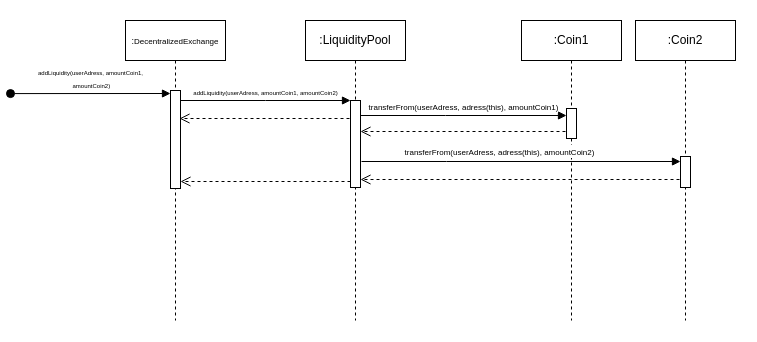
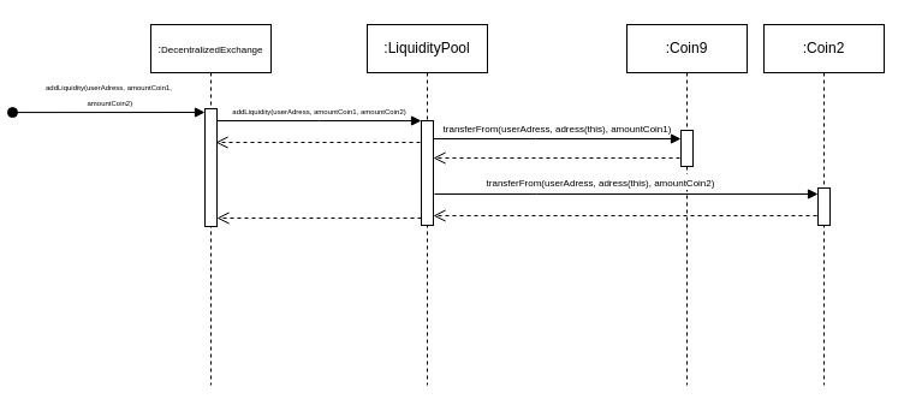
  <mxCell id="0" />
  <mxCell id="1" parent="0" />
  <mxCell id="2" value="&lt;font style=&quot;font-size: 9px;&quot;&gt;:&lt;/font&gt;&lt;font style=&quot;font-size: 8px;&quot;&gt;DecentralizedExchange&lt;/font&gt;" style="shape=umlLifeline;perimeter=lifelinePerimeter;whiteSpace=wrap;html=1;container=0;dropTarget=0;collapsible=0;recursiveResize=0;outlineConnect=0;portConstraint=eastwest;newEdgeStyle={&quot;edgeStyle&quot;:&quot;elbowEdgeStyle&quot;,&quot;elbow&quot;:&quot;vertical&quot;,&quot;curved&quot;:0,&quot;rounded&quot;:0};" parent="1" vertex="1"><mxGeometry x="20" y="20" width="100" height="300" as="geometry" /></mxCell>
  <mxCell id="3" value="" style="html=1;points=[];perimeter=orthogonalPerimeter;outlineConnect=0;targetShapes=umlLifeline;portConstraint=eastwest;newEdgeStyle={&quot;edgeStyle&quot;:&quot;elbowEdgeStyle&quot;,&quot;elbow&quot;:&quot;vertical&quot;,&quot;curved&quot;:0,&quot;rounded&quot;:0};" parent="2" vertex="1"><mxGeometry x="45" y="70" width="10" height="98" as="geometry" /></mxCell>
  <mxCell id="4" value="&lt;div&gt;&lt;font style=&quot;font-size: 6px;&quot;&gt;addLiquidity(userAdress, amountCoin1,&lt;/font&gt;&lt;/div&gt;&lt;div&gt;&lt;font style=&quot;font-size: 6px;&quot;&gt;&amp;nbsp;amountCoin2)&lt;/font&gt;&lt;/div&gt;" style="html=1;verticalAlign=bottom;startArrow=oval;endArrow=block;startSize=8;edgeStyle=elbowEdgeStyle;elbow=vertical;curved=0;rounded=0;" parent="2" edge="1"><mxGeometry relative="1" as="geometry"><mxPoint x="-115" y="73.08" as="sourcePoint" /><mxPoint x="45.0" y="73.08" as="targetPoint" /></mxGeometry></mxCell>
  <mxCell id="5" value=":LiquidityPool" style="shape=umlLifeline;perimeter=lifelinePerimeter;whiteSpace=wrap;html=1;container=0;dropTarget=0;collapsible=0;recursiveResize=0;outlineConnect=0;portConstraint=eastwest;newEdgeStyle={&quot;edgeStyle&quot;:&quot;elbowEdgeStyle&quot;,&quot;elbow&quot;:&quot;vertical&quot;,&quot;curved&quot;:0,&quot;rounded&quot;:0};" parent="1" vertex="1"><mxGeometry x="200" y="20" width="100" height="300" as="geometry" /></mxCell>
  <mxCell id="6" value="" style="html=1;points=[];perimeter=orthogonalPerimeter;outlineConnect=0;targetShapes=umlLifeline;portConstraint=eastwest;newEdgeStyle={&quot;edgeStyle&quot;:&quot;elbowEdgeStyle&quot;,&quot;elbow&quot;:&quot;vertical&quot;,&quot;curved&quot;:0,&quot;rounded&quot;:0};" parent="5" vertex="1"><mxGeometry x="45" y="80" width="10" height="87" as="geometry" /></mxCell>
  <mxCell id="7" value="&lt;div&gt;&lt;font style=&quot;font-size: 6px;&quot;&gt;addLiquidity(userAdress, amountCoin1, amountCoin2)&lt;/font&gt;&lt;/div&gt;" style="html=1;verticalAlign=bottom;endArrow=block;edgeStyle=elbowEdgeStyle;elbow=vertical;curved=0;rounded=0;" parent="1" source="3" target="6" edge="1"><mxGeometry relative="1" as="geometry"><mxPoint x="175" y="110" as="sourcePoint" /><Array as="points"><mxPoint x="160" y="100" /></Array></mxGeometry></mxCell>
  <mxCell id="8" value="" style="html=1;verticalAlign=bottom;endArrow=open;dashed=1;endSize=8;edgeStyle=elbowEdgeStyle;elbow=vertical;curved=0;rounded=0;" parent="1" edge="1"><mxGeometry relative="1" as="geometry"><mxPoint x="74" y="118" as="targetPoint" /><Array as="points"><mxPoint x="169" y="118" /></Array><mxPoint x="244" y="118" as="sourcePoint" /></mxGeometry></mxCell>
- <mxCell id="9" value=":Coin1" style="shape=umlLifeline;perimeter=lifelinePerimeter;whiteSpace=wrap;html=1;container=0;dropTarget=0;collapsible=0;recursiveResize=0;outlineConnect=0;portConstraint=eastwest;newEdgeStyle={&quot;edgeStyle&quot;:&quot;elbowEdgeStyle&quot;,&quot;elbow&quot;:&quot;vertical&quot;,&quot;curved&quot;:0,&quot;rounded&quot;:0};" vertex="1" parent="1"><mxGeometry x="416" y="20" width="100" height="300" as="geometry" /></mxCell>
+ <mxCell id="9" value=":Coin9" style="shape=umlLifeline;perimeter=lifelinePerimeter;whiteSpace=wrap;html=1;container=0;dropTarget=0;collapsible=0;recursiveResize=0;outlineConnect=0;portConstraint=eastwest;newEdgeStyle={&quot;edgeStyle&quot;:&quot;elbowEdgeStyle&quot;,&quot;elbow&quot;:&quot;vertical&quot;,&quot;curved&quot;:0,&quot;rounded&quot;:0};" vertex="1" parent="1"><mxGeometry x="416" y="20" width="100" height="300" as="geometry" /></mxCell>
  <mxCell id="10" value="" style="html=1;points=[];perimeter=orthogonalPerimeter;outlineConnect=0;targetShapes=umlLifeline;portConstraint=eastwest;newEdgeStyle={&quot;edgeStyle&quot;:&quot;elbowEdgeStyle&quot;,&quot;elbow&quot;:&quot;vertical&quot;,&quot;curved&quot;:0,&quot;rounded&quot;:0};" vertex="1" parent="9"><mxGeometry x="45" y="88" width="10" height="30" as="geometry" /></mxCell>
  <mxCell id="11" value=":Coin2" style="shape=umlLifeline;perimeter=lifelinePerimeter;whiteSpace=wrap;html=1;container=0;dropTarget=0;collapsible=0;recursiveResize=0;outlineConnect=0;portConstraint=eastwest;newEdgeStyle={&quot;edgeStyle&quot;:&quot;elbowEdgeStyle&quot;,&quot;elbow&quot;:&quot;vertical&quot;,&quot;curved&quot;:0,&quot;rounded&quot;:0};" vertex="1" parent="1"><mxGeometry x="530" y="20" width="100" height="300" as="geometry" /></mxCell>
  <mxCell id="12" value="" style="html=1;points=[];perimeter=orthogonalPerimeter;outlineConnect=0;targetShapes=umlLifeline;portConstraint=eastwest;newEdgeStyle={&quot;edgeStyle&quot;:&quot;elbowEdgeStyle&quot;,&quot;elbow&quot;:&quot;vertical&quot;,&quot;curved&quot;:0,&quot;rounded&quot;:0};" vertex="1" parent="11"><mxGeometry x="45" y="136" width="10" height="31" as="geometry" /></mxCell>
  <mxCell id="13" value="&lt;div&gt;&lt;font style=&quot;font-size: 8px;&quot;&gt;transferFrom(userAdress, adress(this), amountCoin1)&lt;/font&gt;&lt;/div&gt;" style="html=1;verticalAlign=bottom;endArrow=block;edgeStyle=elbowEdgeStyle;elbow=vertical;curved=0;rounded=0;" edge="1" parent="1" target="10"><mxGeometry relative="1" as="geometry"><mxPoint x="255" y="115" as="sourcePoint" /><Array as="points"><mxPoint x="340" y="115" /></Array><mxPoint x="460" y="114" as="targetPoint" /></mxGeometry></mxCell>
  <mxCell id="14" value="&lt;div&gt;&lt;font style=&quot;font-size: 8px;&quot;&gt;transferFrom(userAdress, adress(this), amountCoin2)&lt;/font&gt;&lt;/div&gt;" style="html=1;verticalAlign=bottom;endArrow=block;edgeStyle=elbowEdgeStyle;elbow=vertical;curved=0;rounded=0;" edge="1" parent="1" target="12"><mxGeometry x="-0.135" y="1" relative="1" as="geometry"><mxPoint x="256" y="161" as="sourcePoint" /><Array as="points"><mxPoint x="341" y="161" /></Array><mxPoint x="462" y="161" as="targetPoint" /><mxPoint as="offset" /></mxGeometry></mxCell>
  <mxCell id="15" value="" style="html=1;verticalAlign=bottom;endArrow=open;dashed=1;endSize=8;edgeStyle=elbowEdgeStyle;elbow=vertical;curved=0;rounded=0;" edge="1" parent="1" target="6"><mxGeometry relative="1" as="geometry"><mxPoint x="290" y="131" as="targetPoint" /><Array as="points"><mxPoint x="385" y="131" /></Array><mxPoint x="460" y="131" as="sourcePoint" /></mxGeometry></mxCell>
  <mxCell id="16" value="" style="html=1;verticalAlign=bottom;endArrow=open;dashed=1;endSize=8;edgeStyle=elbowEdgeStyle;elbow=vertical;curved=0;rounded=0;" edge="1" parent="1" target="6"><mxGeometry relative="1" as="geometry"><mxPoint x="369" y="179" as="targetPoint" /><Array as="points"><mxPoint x="499" y="179" /></Array><mxPoint x="574" y="179" as="sourcePoint" /></mxGeometry></mxCell>
  <mxCell id="17" value="" style="html=1;verticalAlign=bottom;endArrow=open;dashed=1;endSize=8;edgeStyle=elbowEdgeStyle;elbow=vertical;curved=0;rounded=0;" edge="1" parent="1"><mxGeometry relative="1" as="geometry"><mxPoint x="75" y="181" as="targetPoint" /><Array as="points"><mxPoint x="170" y="181" /></Array><mxPoint x="245" y="181" as="sourcePoint" /></mxGeometry></mxCell>
